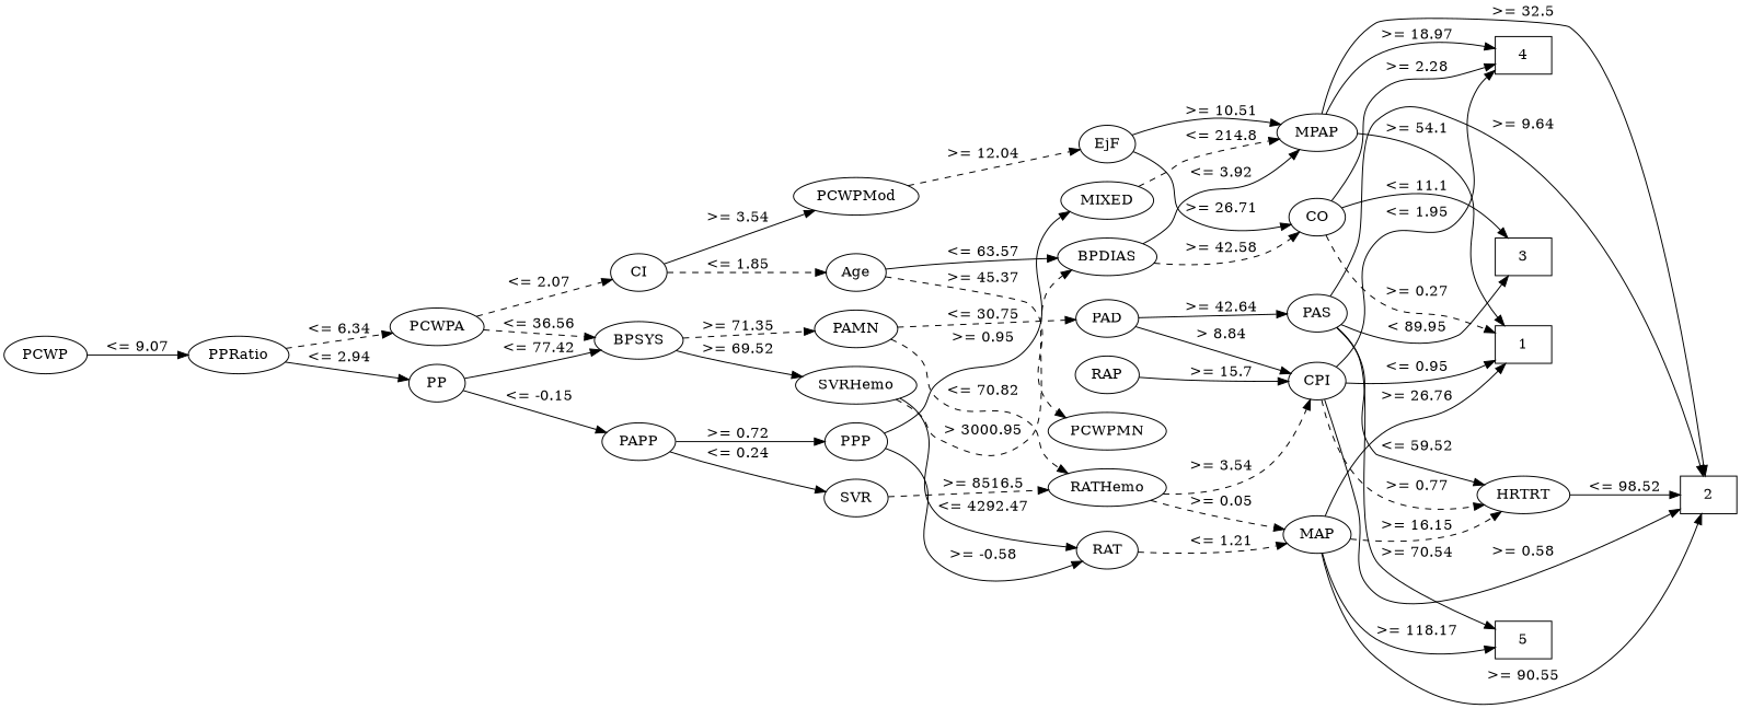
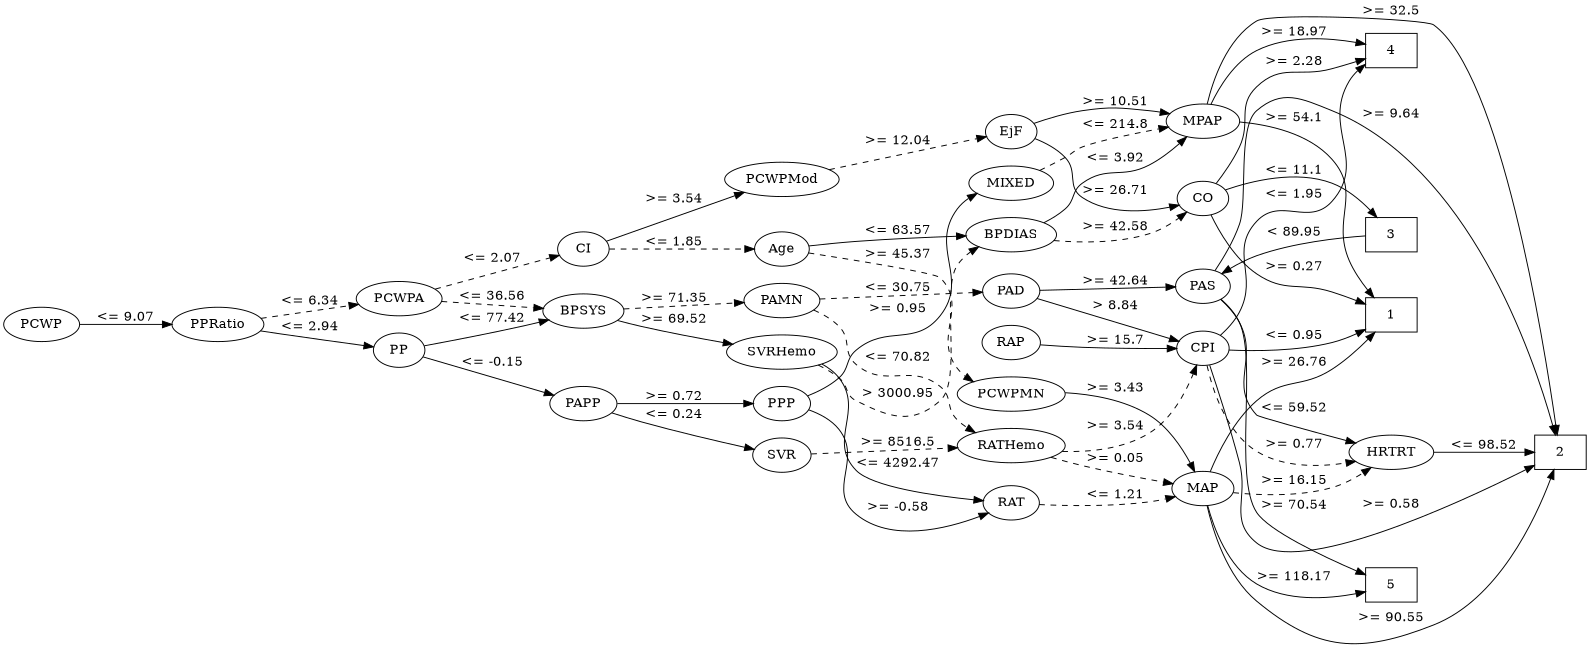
  strict digraph {
    rankdir=LR
    edge [op=">=" param=0.95 style=solid]
    1 [height=0.5 shape=box width=0.75]
    2 [height=0.5 shape=box width=0.75]
    3 [height=0.5 shape=box width=0.75]
    4 [height=0.5 shape=box width=0.75]
    5 [height=0.5 shape=box width=0.75]
    RAP [height=0.5 width=0.77778]
    CPI [height=0.5 width=0.75]
    HRTRT [height=0.5 width=1.1013]
    PAS [height=0.5 width=0.75]
    PAD [height=0.5 width=0.79437]
    PAMN [height=0.5 width=1.0139]
    RATHemo [height=0.5 width=1.375]
    MAP [height=0.5 width=0.84854]
    PCWP [height=0.5 width=0.97491]
    PPRatio [height=0.5 width=1.1013]
    PCWPA [height=0.5 width=1.1555]
    PP [height=0.5 width=0.75]
    CI [height=0.5 width=0.75]
    BPSYS [height=0.5 width=1.0471]
    PAPP [height=0.5 width=0.88889]
    PCWPMod [height=0.5 width=1.4444]
    Age [height=0.5 width=0.75]
    SVRHemo [height=0.5 width=1.3902]
    PPP [height=0.5 width=0.75]
    SVR [height=0.5 width=0.77778]
    EjF [height=0.5 width=0.75]
    CO [height=0.5 width=0.75]
    MPAP [height=0.5 width=0.97491]
    PCWPMN [height=0.5 width=1.3902]
    BPDIAS [height=0.5 width=1.1735]
    RAT [height=0.5 width=0.76389]
    MIXED [height=0.5 width=1.125]
    RAP -> CPI [label=">= 15.7" param=15.7]
    CPI -> 1 [label="<= 0.95" op="<="]
    CPI -> 2 [label=">= 0.58" param=0.58]
    CPI -> 4 [label="<= 1.95" op="<=" param=1.95]
    CPI -> HRTRT [label=">= 0.77" param=0.77 style=dashed]
    HRTRT -> 2 [label="<= 98.52" op="<=" param=98.52]
    PAS -> 2 [label=">= 9.64" param=9.64]
-   PAS -> 3 [label="< 89.95" op="<" param=89.95]
+   3 -> PAS [label="< 89.95" op="<" param=89.95]
    PAS -> 5 [label=">= 70.54" param=70.54]
    PAS -> HRTRT [label="<= 59.52" op="<=" param=59.52]
    PAD -> CPI [label="> 8.84" op=">" param=8.84]
    PAD -> PAS [label=">= 42.64" param=42.64]
    PAMN -> PAD [label="<= 30.75" op="<=" param=30.75 style=dashed]
    PAMN -> RATHemo [label="<= 70.82" op="<=" param=70.82 style=dashed]
    RATHemo -> CPI [label=">= 3.54" param=3.54 style=dashed]
    RATHemo -> MAP [label=">= 0.05" param=0.05 style=dashed]
    MAP -> 1 [label=">= 26.76" param=26.76]
    MAP -> 2 [label=">= 90.55" param=90.55]
    MAP -> 5 [label=">= 118.17" param=118.17]
    MAP -> HRTRT [label=">= 16.15" param=16.15 style=dashed]
    PCWP -> PPRatio [label="<= 9.07" op="<=" param=9.07]
    PPRatio -> PCWPA [label="<= 6.34" op="<=" param=6.34 style=dashed]
    PPRatio -> PP [label="<= 2.94" op="<=" param=2.94]
    PCWPA -> CI [label="<= 2.07" op="<=" param=2.07 style=dashed]
    PCWPA -> BPSYS [label="<= 36.56" op="<=" param=36.56 style=dashed]
    PP -> BPSYS [label="<= 77.42" op="<=" param=77.42]
    PP -> PAPP [label="<= -0.15" op="<=" param=-0.15]
    CI -> PCWPMod [label=">= 3.54" param=3.54]
    CI -> Age [label="<= 1.85" op="<=" param=1.85 style=dashed]
    BPSYS -> PAMN [label=">= 71.35" param=71.35 style=dashed]
    BPSYS -> SVRHemo [label=">= 69.52" param=69.52]
    PAPP -> PPP [label=">= 0.72" param=0.72]
    PAPP -> SVR [label="<= 0.24" op="<=" param=0.24]
    PCWPMod -> EjF [label=">= 12.04" param=12.04 style=dashed]
    Age -> PCWPMN [label=">= 45.37" param=45.37 style=dashed]
    Age -> BPDIAS [label="<= 63.57" op="<=" param=63.57]
    SVRHemo -> BPDIAS [label="> 3000.95" op=">" param=3000.95 style=dashed]
    SVRHemo -> RAT [label="<= 4292.47" op="<=" param=4292.47]
    PPP -> RAT [label=">= -0.58" param=-0.58]
    PPP -> MIXED [label=">= 0.95"]
    SVR -> RATHemo [label=">= 8516.5" param=8516.5 style=dashed]
    EjF -> CO [label=">= 26.71" param=26.71]
    EjF -> MPAP [label=">= 10.51" param=10.51]
-   CO -> 1 [label=">= 0.27" param=0.27 style=dashed]
+   CO -> 1 [label=">= 0.27" param=0.27]
    CO -> 3 [label="<= 11.1" op="<=" param=11.1]
    CO -> 4 [label=">= 2.28" param=2.28]
    MPAP -> 1 [label=">= 54.1" param=54.1]
    MPAP -> 2 [label=">= 32.5" param=32.5]
    MPAP -> 4 [label=">= 18.97" param=18.97]
+   PCWPMN -> MAP [label=">= 3.43" param=3.43]
    BPDIAS -> CO [label=">= 42.58" param=42.58 style=dashed]
    BPDIAS -> MPAP [label="<= 3.92" op="<=" param=3.92]
    RAT -> MAP [label="<= 1.21" op="<=" param=1.21 style=dashed]
    MIXED -> MPAP [label="<= 214.8" op="<=" param=214.8 style=dashed]
  }
